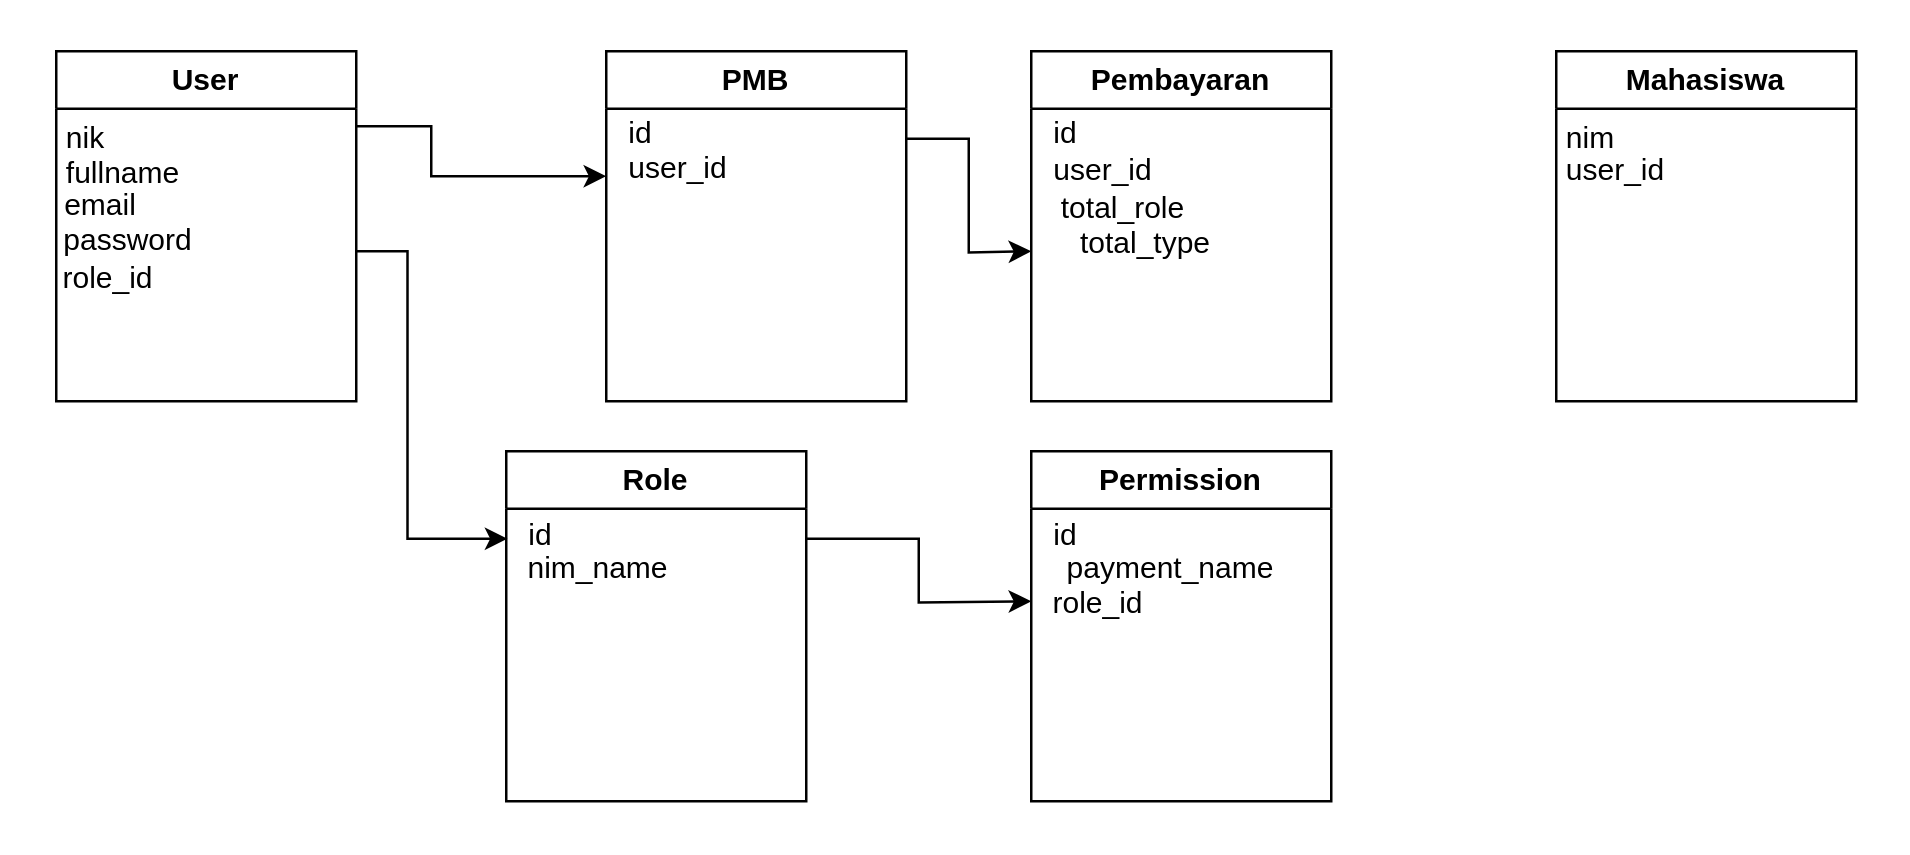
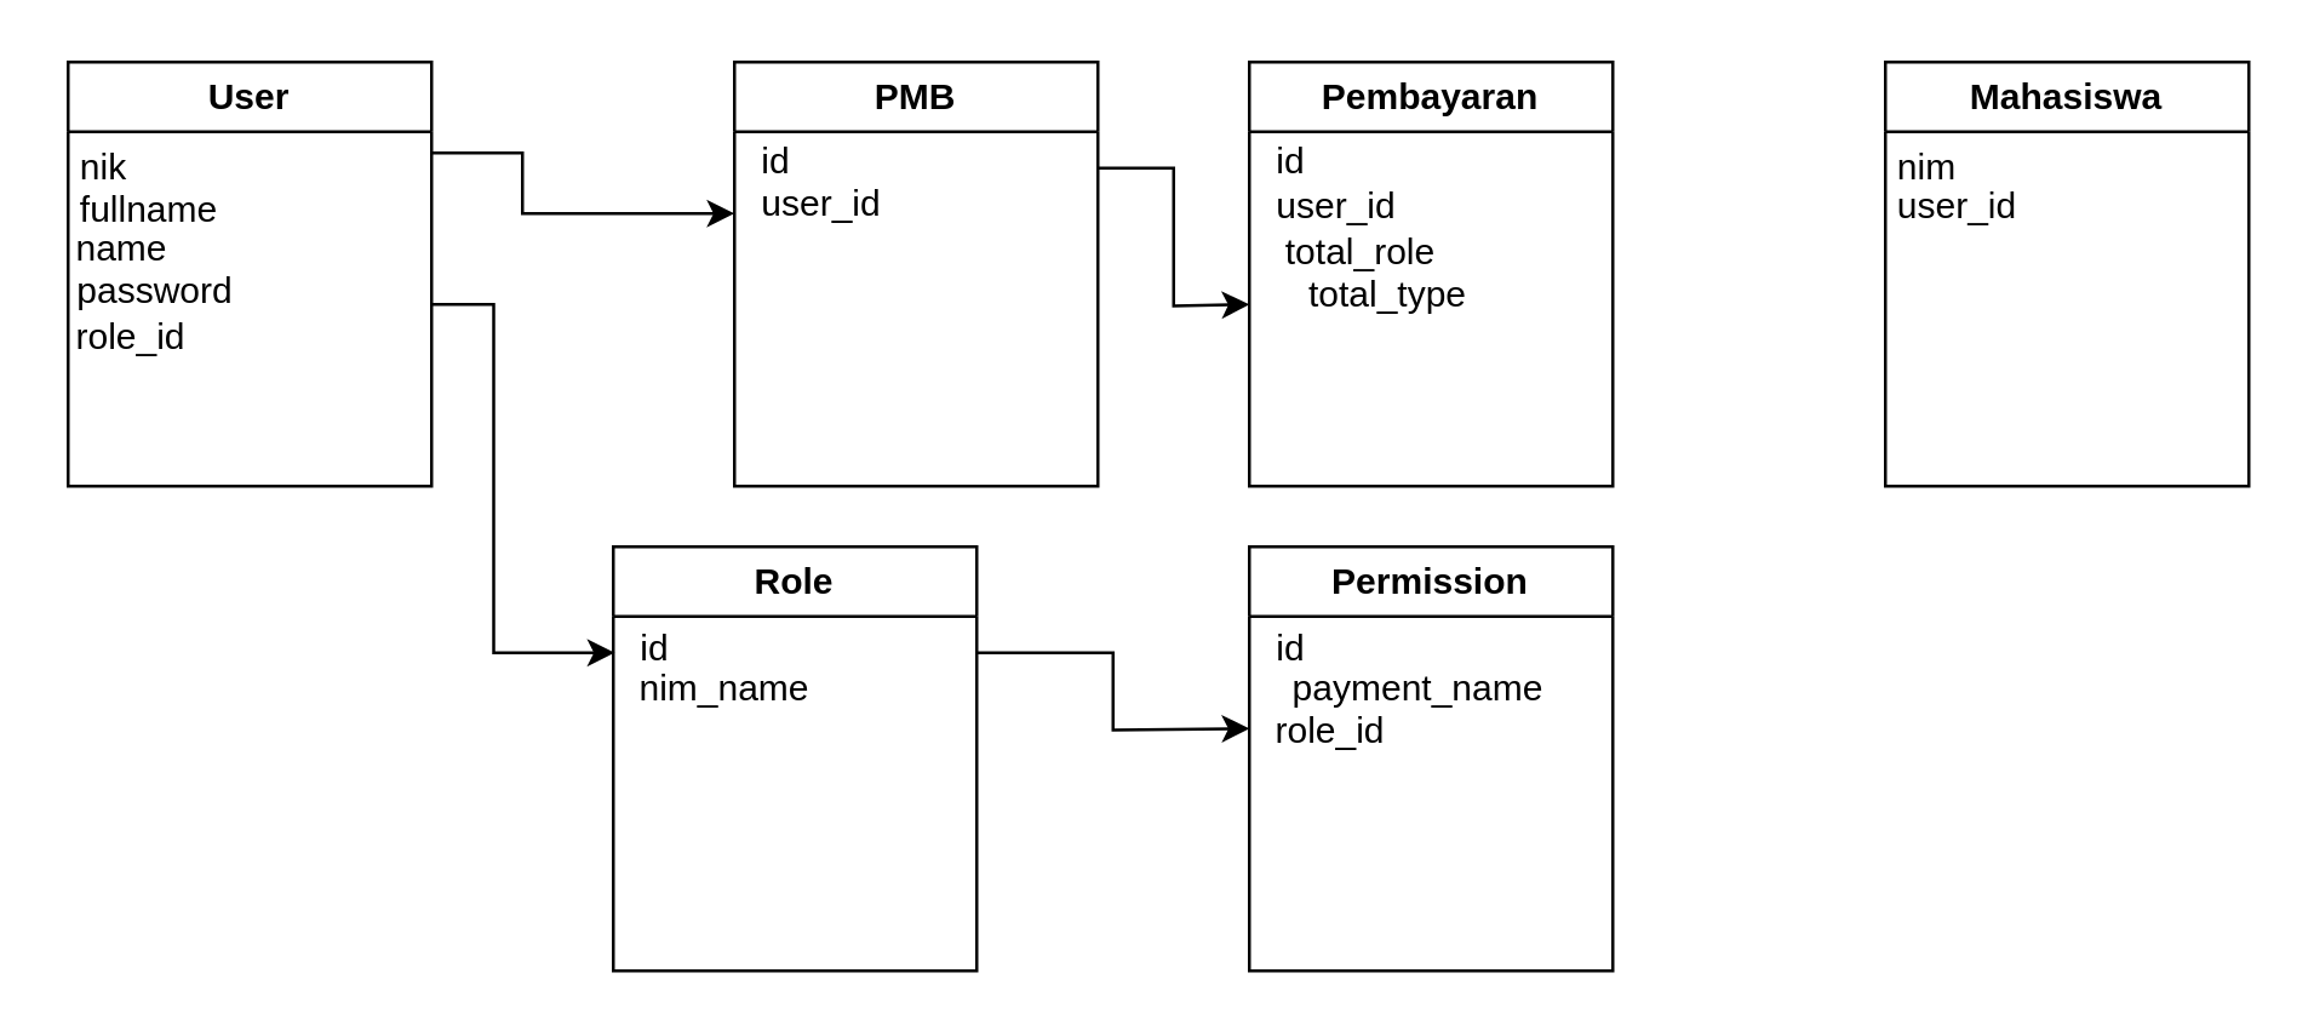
  <mxCell id="0" />
  <mxCell id="1" parent="0" />
  <mxCell id="2" style="edgeStyle=orthogonalEdgeStyle;rounded=0;orthogonalLoop=1;jettySize=auto;html=1;exitX=1;exitY=0.25;exitDx=0;exitDy=0;" edge="1" parent="1" source="3"><mxGeometry relative="1" as="geometry"><mxPoint x="142" y="54.909" as="targetPoint" /></mxGeometry></mxCell>
  <mxCell id="3" value="User" style="swimlane;whiteSpace=wrap;html=1;" vertex="1" parent="1"><mxGeometry x="22" y="20" width="120" height="140" as="geometry"><mxRectangle x="10" y="10" width="140" height="30" as="alternateBounds" /></mxGeometry></mxCell>
  <mxCell id="4" value="nik" style="text;strokeColor=none;align=center;fillColor=none;html=1;verticalAlign=middle;whiteSpace=wrap;rounded=0;" vertex="1" parent="3"><mxGeometry x="2" y="30" width="20" height="10" as="geometry" /></mxCell>
  <mxCell id="5" value="fullname" style="text;strokeColor=none;align=center;fillColor=none;html=1;verticalAlign=middle;whiteSpace=wrap;rounded=0;" vertex="1" parent="3"><mxGeometry x="7" y="44" width="40" height="10" as="geometry" /></mxCell>
  <mxCell id="6" value="password" style="text;strokeColor=none;align=center;fillColor=none;html=1;verticalAlign=middle;whiteSpace=wrap;rounded=0;" vertex="1" parent="3"><mxGeometry x="9" y="71" width="40" height="10" as="geometry" /></mxCell>
  <mxCell id="7" value="role_id" style="text;strokeColor=none;align=center;fillColor=none;html=1;verticalAlign=middle;whiteSpace=wrap;rounded=0;" vertex="1" parent="3"><mxGeometry x="1" y="86" width="40" height="10" as="geometry" /></mxCell>
- <mxCell id="8" value="email" style="text;strokeColor=none;align=center;fillColor=none;html=1;verticalAlign=middle;whiteSpace=wrap;rounded=0;" vertex="1" parent="3"><mxGeometry x="-2" y="57" width="40" height="10" as="geometry" /></mxCell>
+ <mxCell id="8" value="name" style="text;strokeColor=none;align=center;fillColor=none;html=1;verticalAlign=middle;whiteSpace=wrap;rounded=0;" vertex="1" parent="3"><mxGeometry x="-2" y="57" width="40" height="10" as="geometry" /></mxCell>
  <mxCell id="9" style="edgeStyle=orthogonalEdgeStyle;rounded=0;orthogonalLoop=1;jettySize=auto;html=1;exitX=1;exitY=0.25;exitDx=0;exitDy=0;" edge="1" parent="1" source="10"><mxGeometry relative="1" as="geometry"><mxPoint x="412" y="100" as="targetPoint" /></mxGeometry></mxCell>
  <mxCell id="10" value="PMB" style="swimlane;whiteSpace=wrap;html=1;" vertex="1" parent="1"><mxGeometry x="242" y="20" width="120" height="140" as="geometry"><mxRectangle x="10" y="10" width="140" height="30" as="alternateBounds" /></mxGeometry></mxCell>
  <mxCell id="11" value="id" style="text;strokeColor=none;align=center;fillColor=none;html=1;verticalAlign=middle;whiteSpace=wrap;rounded=0;" vertex="1" parent="10"><mxGeometry x="4" y="28" width="20" height="10" as="geometry" /></mxCell>
  <mxCell id="12" value="user_id" style="text;strokeColor=none;align=center;fillColor=none;html=1;verticalAlign=middle;whiteSpace=wrap;rounded=0;" vertex="1" parent="10"><mxGeometry x="19" y="42" width="20" height="10" as="geometry" /></mxCell>
  <mxCell id="13" style="edgeStyle=orthogonalEdgeStyle;rounded=0;orthogonalLoop=1;jettySize=auto;html=1;exitX=1;exitY=0.25;exitDx=0;exitDy=0;" edge="1" parent="1" source="14"><mxGeometry relative="1" as="geometry"><mxPoint x="412" y="240" as="targetPoint" /></mxGeometry></mxCell>
  <mxCell id="14" value="Role" style="swimlane;whiteSpace=wrap;html=1;" vertex="1" parent="1"><mxGeometry x="202" y="180" width="120" height="140" as="geometry"><mxRectangle x="190" y="170" width="140" height="30" as="alternateBounds" /></mxGeometry></mxCell>
  <mxCell id="15" value="id" style="text;strokeColor=none;align=center;fillColor=none;html=1;verticalAlign=middle;whiteSpace=wrap;rounded=0;" vertex="1" parent="14"><mxGeometry x="4" y="29" width="20" height="10" as="geometry" /></mxCell>
  <mxCell id="16" value="nim_name" style="text;strokeColor=none;align=center;fillColor=none;html=1;verticalAlign=middle;whiteSpace=wrap;rounded=0;" vertex="1" parent="14"><mxGeometry x="27" y="42" width="20" height="10" as="geometry" /></mxCell>
  <mxCell id="17" style="edgeStyle=orthogonalEdgeStyle;rounded=0;orthogonalLoop=1;jettySize=auto;html=1;exitX=1;exitY=0.25;exitDx=0;exitDy=0;" edge="1" parent="1"><mxGeometry relative="1" as="geometry"><mxPoint x="202.5" y="215" as="targetPoint" /><mxPoint x="142" y="100" as="sourcePoint" /><Array as="points"><mxPoint x="162.5" y="100" /><mxPoint x="162.5" y="215" /></Array></mxGeometry></mxCell>
  <mxCell id="18" value="Permission" style="swimlane;whiteSpace=wrap;html=1;" vertex="1" parent="1"><mxGeometry x="412" y="180" width="120" height="140" as="geometry"><mxRectangle x="10" y="10" width="140" height="30" as="alternateBounds" /></mxGeometry></mxCell>
  <mxCell id="19" value="id" style="text;strokeColor=none;align=center;fillColor=none;html=1;verticalAlign=middle;whiteSpace=wrap;rounded=0;" vertex="1" parent="18"><mxGeometry x="4" y="29" width="20" height="10" as="geometry" /></mxCell>
  <mxCell id="20" value="payment_name" style="text;strokeColor=none;align=center;fillColor=none;html=1;verticalAlign=middle;whiteSpace=wrap;rounded=0;" vertex="1" parent="18"><mxGeometry x="46" y="42" width="20" height="10" as="geometry" /></mxCell>
  <mxCell id="21" value="role_id" style="text;strokeColor=none;align=center;fillColor=none;html=1;verticalAlign=middle;whiteSpace=wrap;rounded=0;" vertex="1" parent="1"><mxGeometry x="429" y="236" width="20" height="10" as="geometry" /></mxCell>
  <mxCell id="22" value="Pembayaran" style="swimlane;whiteSpace=wrap;html=1;" vertex="1" parent="1"><mxGeometry x="412" y="20" width="120" height="140" as="geometry"><mxRectangle x="10" y="10" width="140" height="30" as="alternateBounds" /></mxGeometry></mxCell>
  <mxCell id="23" value="id" style="text;strokeColor=none;align=center;fillColor=none;html=1;verticalAlign=middle;whiteSpace=wrap;rounded=0;" vertex="1" parent="22"><mxGeometry x="4" y="28" width="20" height="10" as="geometry" /></mxCell>
  <mxCell id="24" value="user_id" style="text;strokeColor=none;align=center;fillColor=none;html=1;verticalAlign=middle;whiteSpace=wrap;rounded=0;" vertex="1" parent="22"><mxGeometry x="19" y="43" width="20" height="10" as="geometry" /></mxCell>
  <mxCell id="25" value="total_role" style="text;strokeColor=none;align=center;fillColor=none;html=1;verticalAlign=middle;whiteSpace=wrap;rounded=0;" vertex="1" parent="1"><mxGeometry x="439" y="78" width="20" height="10" as="geometry" /></mxCell>
  <mxCell id="26" value="" style="endArrow=classic;html=1;rounded=0;" edge="1" parent="1"><mxGeometry width="50" height="50" relative="1" as="geometry"><mxPoint x="142" y="50" as="sourcePoint" /><mxPoint x="242" y="70" as="targetPoint" /><Array as="points"><mxPoint x="172" y="50" /><mxPoint x="172" y="70" /><mxPoint x="192" y="70" /></Array></mxGeometry></mxCell>
  <mxCell id="27" value="Mahasiswa" style="swimlane;whiteSpace=wrap;html=1;" vertex="1" parent="1"><mxGeometry x="622" y="20" width="120" height="140" as="geometry"><mxRectangle x="10" y="10" width="140" height="30" as="alternateBounds" /></mxGeometry></mxCell>
  <mxCell id="28" value="nim" style="text;strokeColor=none;align=center;fillColor=none;html=1;verticalAlign=middle;whiteSpace=wrap;rounded=0;" vertex="1" parent="27"><mxGeometry x="4" y="30" width="20" height="10" as="geometry" /></mxCell>
  <mxCell id="29" value="user_id" style="text;strokeColor=none;align=center;fillColor=none;html=1;verticalAlign=middle;whiteSpace=wrap;rounded=0;" vertex="1" parent="27"><mxGeometry x="4" y="43" width="40" height="10" as="geometry" /></mxCell>
  <mxCell id="30" value="total_type" style="text;strokeColor=none;align=center;fillColor=none;html=1;verticalAlign=middle;whiteSpace=wrap;rounded=0;" vertex="1" parent="1"><mxGeometry x="448" y="92" width="20" height="10" as="geometry" /></mxCell>
